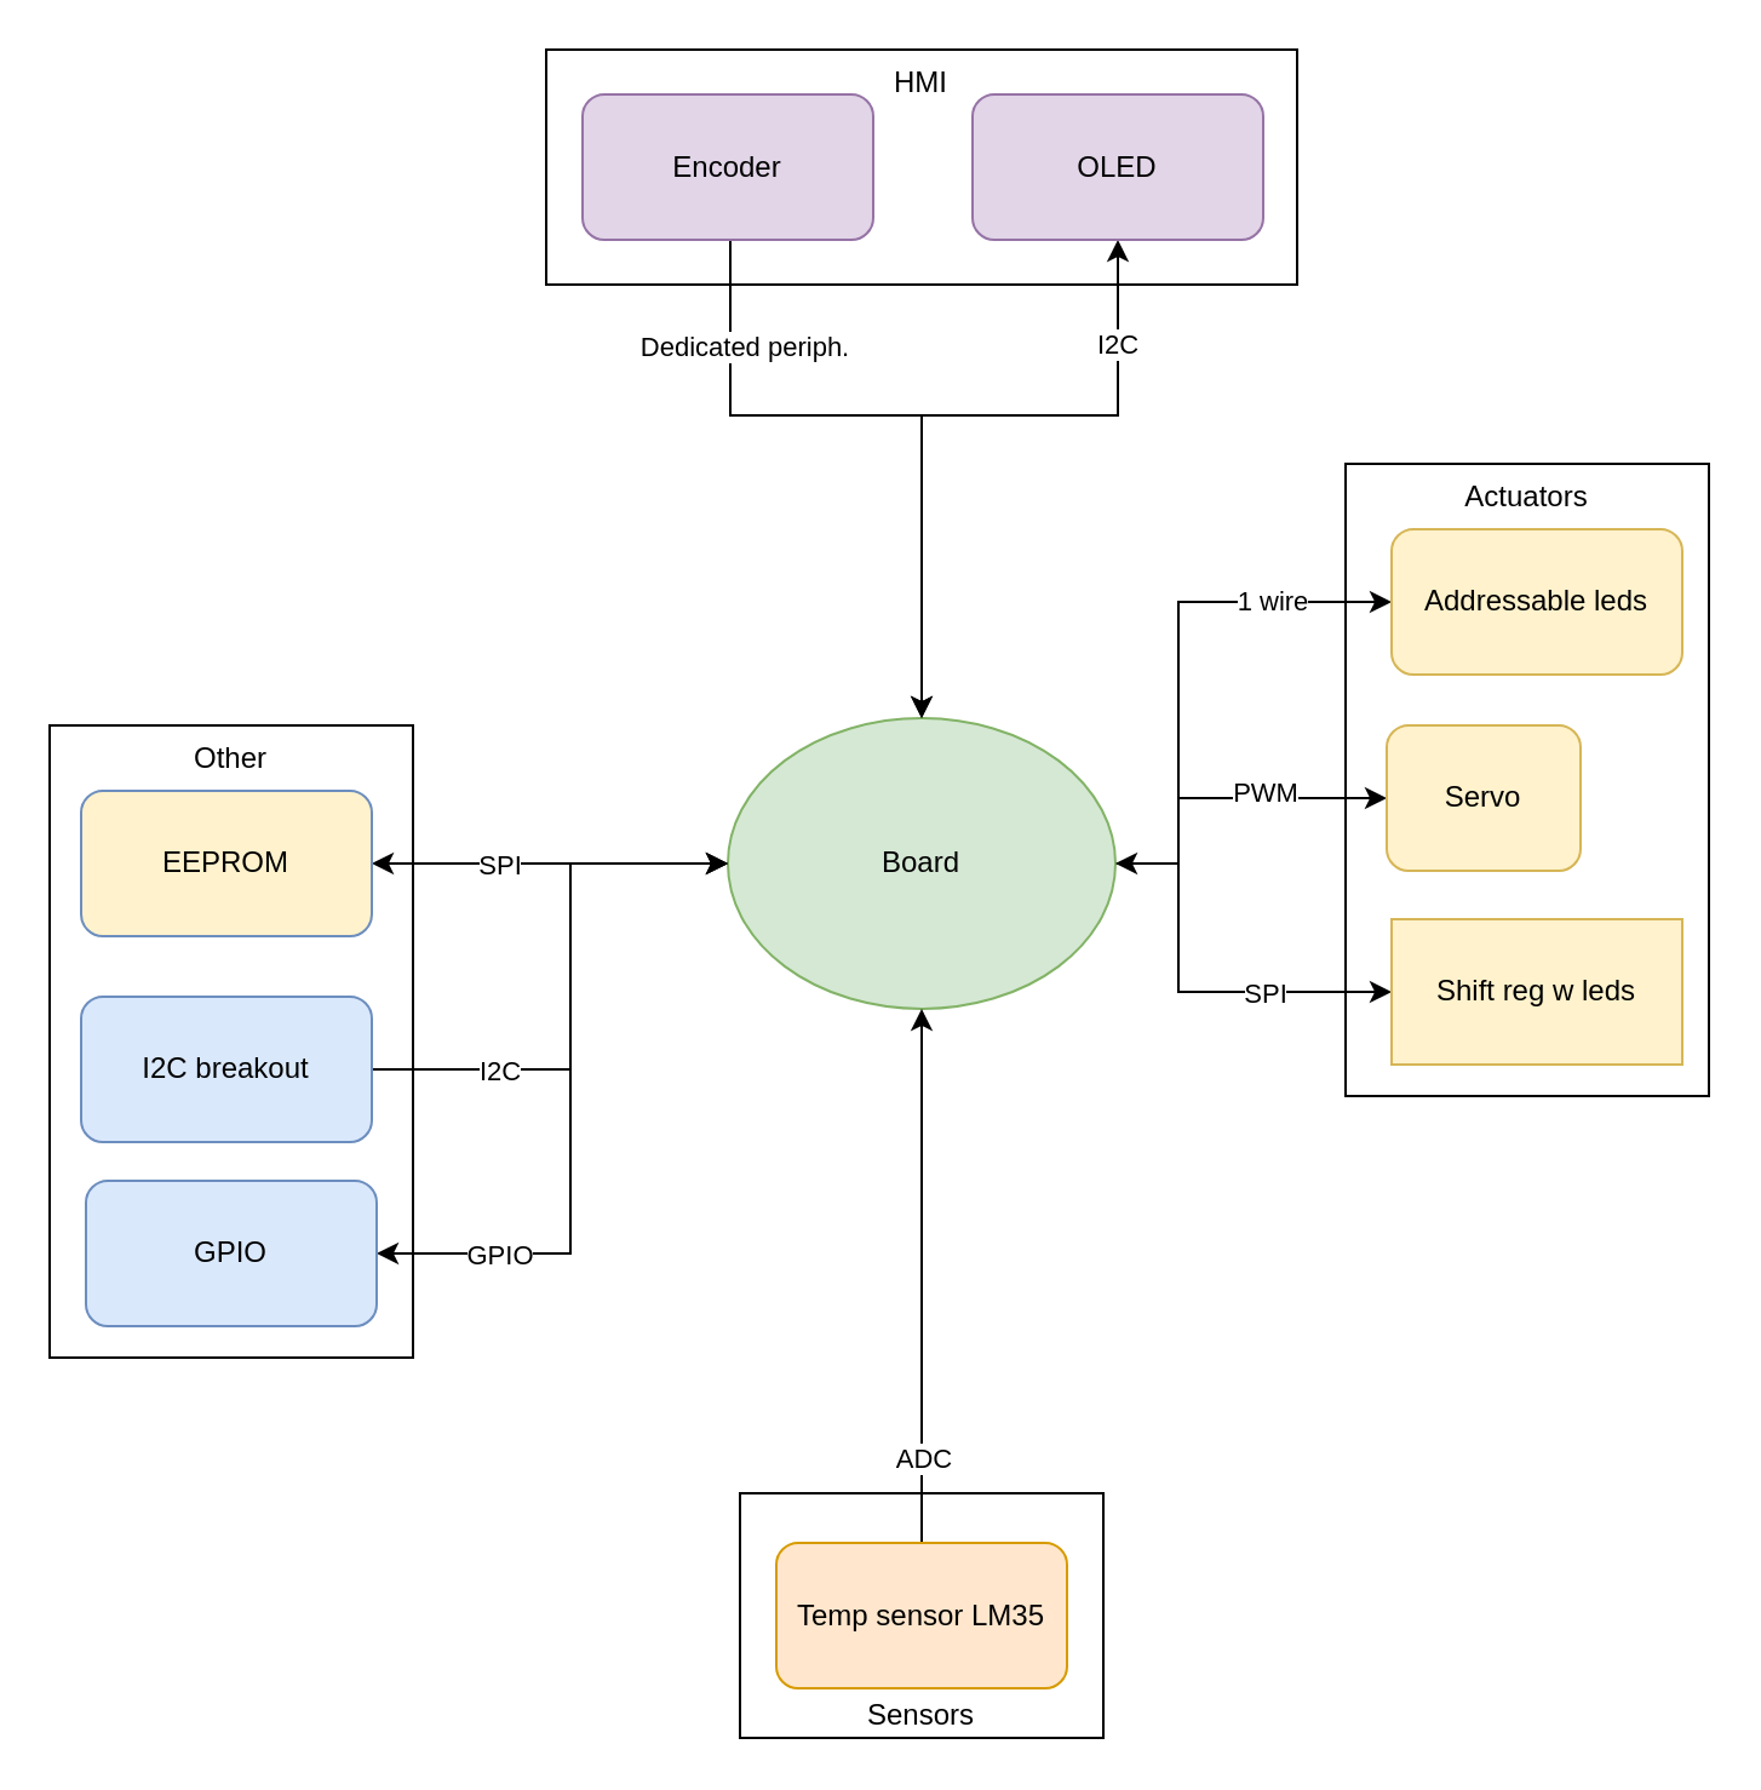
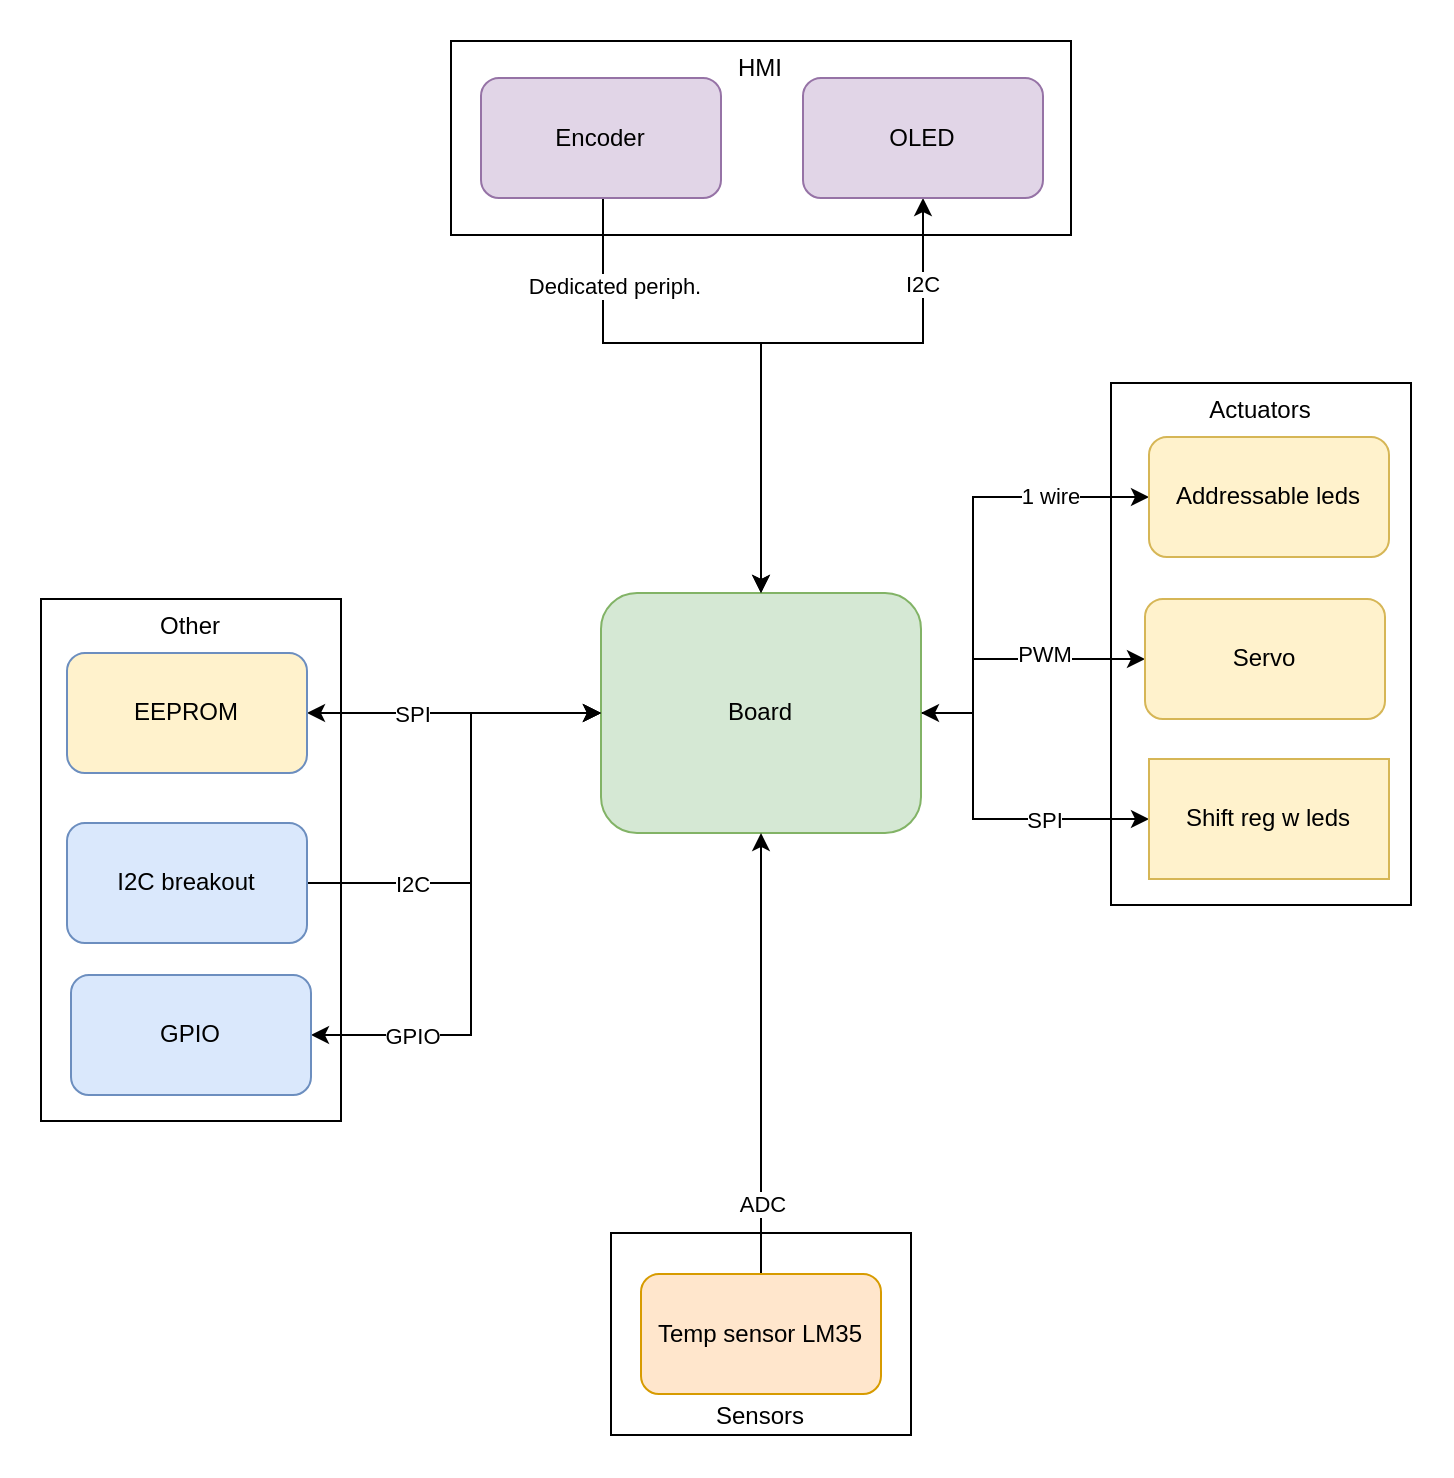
  <mxCell id="0" />
  <mxCell id="1" parent="0" />
  <mxCell id="2" value="HMI" style="rounded=0;whiteSpace=wrap;html=1;verticalAlign=top;" parent="1" vertex="1"><mxGeometry x="225" y="20" width="310" height="97" as="geometry" /></mxCell>
  <mxCell id="3" value="Sensors" style="rounded=0;whiteSpace=wrap;html=1;verticalAlign=bottom;" parent="1" vertex="1"><mxGeometry x="305" y="616" width="150" height="101" as="geometry" /></mxCell>
  <mxCell id="4" value="Actuators" style="rounded=0;whiteSpace=wrap;html=1;verticalAlign=top;" parent="1" vertex="1"><mxGeometry x="555" y="191" width="150" height="261" as="geometry" /></mxCell>
  <mxCell id="5" value="1 wire" style="edgeStyle=orthogonalEdgeStyle;rounded=0;orthogonalLoop=1;jettySize=auto;html=1;entryX=0;entryY=0.5;entryDx=0;entryDy=0;exitX=1;exitY=0.5;exitDx=0;exitDy=0;" parent="1" source="10" target="14" edge="1"><mxGeometry x="0.559" relative="1" as="geometry"><Array as="points"><mxPoint x="486" y="356" /><mxPoint x="486" y="248" /></Array><mxPoint as="offset" /><mxPoint x="550" y="266" as="targetPoint" /></mxGeometry></mxCell>
  <mxCell id="6" style="edgeStyle=orthogonalEdgeStyle;rounded=0;orthogonalLoop=1;jettySize=auto;html=1;exitX=1;exitY=0.5;exitDx=0;exitDy=0;entryX=0;entryY=0.5;entryDx=0;entryDy=0;" parent="1" source="10" target="32" edge="1"><mxGeometry relative="1" as="geometry"><Array as="points"><mxPoint x="486" y="356" /><mxPoint x="486" y="329" /></Array><mxPoint x="609" y="329" as="targetPoint" /></mxGeometry></mxCell>
  <mxCell id="7" value="PWM" style="edgeLabel;html=1;align=center;verticalAlign=middle;resizable=0;points=[];" vertex="1" connectable="0" parent="6"><mxGeometry x="0.19" y="3" relative="1" as="geometry"><mxPoint x="5" as="offset" /></mxGeometry></mxCell>
  <mxCell id="8" style="edgeStyle=orthogonalEdgeStyle;rounded=0;orthogonalLoop=1;jettySize=auto;html=1;exitX=0;exitY=0.5;exitDx=0;exitDy=0;entryX=1;entryY=0.5;entryDx=0;entryDy=0;" edge="1" parent="1" source="10" target="35"><mxGeometry relative="1" as="geometry"><Array as="points"><mxPoint x="235" y="356" /><mxPoint x="235" y="441" /></Array></mxGeometry></mxCell>
  <mxCell id="9" style="edgeStyle=orthogonalEdgeStyle;rounded=0;orthogonalLoop=1;jettySize=auto;html=1;exitX=0;exitY=0.5;exitDx=0;exitDy=0;entryX=1;entryY=0.5;entryDx=0;entryDy=0;" edge="1" parent="1" source="10" target="35"><mxGeometry relative="1" as="geometry"><Array as="points"><mxPoint x="235" y="356" /><mxPoint x="235" y="441" /></Array></mxGeometry></mxCell>
- <mxCell id="10" value="Board" style="ellipse;whiteSpace=wrap;html=1;fillColor=#d5e8d4;strokeColor=#82b366;" parent="1" vertex="1"><mxGeometry x="300" y="296" width="160" height="120" as="geometry" /></mxCell>
+ <mxCell id="10" value="Board" style="rounded=1;whiteSpace=wrap;html=1;fillColor=#d5e8d4;strokeColor=#82b366;" parent="1" vertex="1"><mxGeometry x="300" y="296" width="160" height="120" as="geometry" /></mxCell>
  <mxCell id="11" style="edgeStyle=orthogonalEdgeStyle;rounded=0;orthogonalLoop=1;jettySize=auto;html=1;exitX=0.5;exitY=0;exitDx=0;exitDy=0;entryX=0.5;entryY=1;entryDx=0;entryDy=0;" parent="1" source="13" target="10" edge="1"><mxGeometry relative="1" as="geometry"><Array as="points"><mxPoint x="380" y="611" /><mxPoint x="380" y="611" /></Array></mxGeometry></mxCell>
  <mxCell id="12" value="ADC" style="edgeLabel;html=1;align=center;verticalAlign=middle;resizable=0;points=[];" parent="11" vertex="1" connectable="0"><mxGeometry x="-0.79" relative="1" as="geometry"><mxPoint y="-12" as="offset" /></mxGeometry></mxCell>
  <mxCell id="13" value="Temp sensor LM35" style="whiteSpace=wrap;html=1;rounded=1;fillColor=#ffe6cc;strokeColor=#d79b00;" parent="1" vertex="1"><mxGeometry x="320" y="636.5" width="120" height="60" as="geometry" /></mxCell>
  <mxCell id="14" value="Addressable leds" style="whiteSpace=wrap;html=1;rounded=1;fillColor=#fff2cc;strokeColor=#d6b656;" parent="1" vertex="1"><mxGeometry x="574" y="218" width="120" height="60" as="geometry" /></mxCell>
  <mxCell id="15" style="edgeStyle=orthogonalEdgeStyle;rounded=0;orthogonalLoop=1;jettySize=auto;html=1;exitX=0.5;exitY=1;exitDx=0;exitDy=0;entryX=0.5;entryY=0;entryDx=0;entryDy=0;startArrow=classic;startFill=1;" parent="1" source="17" target="10" edge="1"><mxGeometry relative="1" as="geometry"><Array as="points"><mxPoint x="461" y="171" /><mxPoint x="380" y="171" /></Array></mxGeometry></mxCell>
  <mxCell id="16" value="I2C" style="edgeLabel;html=1;align=center;verticalAlign=middle;resizable=0;points=[];" parent="15" vertex="1" connectable="0"><mxGeometry x="-0.33" y="-2" relative="1" as="geometry"><mxPoint x="20" y="-28" as="offset" /></mxGeometry></mxCell>
  <mxCell id="17" value="OLED" style="whiteSpace=wrap;html=1;rounded=1;fillColor=#e1d5e7;strokeColor=#9673a6;" parent="1" vertex="1"><mxGeometry x="401" y="38.5" width="120" height="60" as="geometry" /></mxCell>
  <mxCell id="18" style="edgeStyle=orthogonalEdgeStyle;rounded=0;orthogonalLoop=1;jettySize=auto;html=1;exitX=0.5;exitY=1;exitDx=0;exitDy=0;entryX=0.5;entryY=0;entryDx=0;entryDy=0;" parent="1" source="20" target="10" edge="1"><mxGeometry relative="1" as="geometry"><Array as="points"><mxPoint x="301" y="99" /><mxPoint x="301" y="171" /><mxPoint x="380" y="171" /></Array></mxGeometry></mxCell>
  <mxCell id="19" value="Dedicated periph." style="edgeLabel;html=1;align=center;verticalAlign=middle;resizable=0;points=[];" parent="18" vertex="1" connectable="0"><mxGeometry x="-0.579" relative="1" as="geometry"><mxPoint x="5" y="-13" as="offset" /></mxGeometry></mxCell>
  <mxCell id="20" value="Encoder" style="whiteSpace=wrap;html=1;rounded=1;fillColor=#e1d5e7;strokeColor=#9673a6;" parent="1" vertex="1"><mxGeometry x="240" y="38.5" width="120" height="60" as="geometry" /></mxCell>
  <mxCell id="21" style="edgeStyle=orthogonalEdgeStyle;rounded=0;orthogonalLoop=1;jettySize=auto;html=1;exitX=0;exitY=0.5;exitDx=0;exitDy=0;entryX=1;entryY=0.5;entryDx=0;entryDy=0;startArrow=classic;startFill=1;" parent="1" source="23" target="10" edge="1"><mxGeometry relative="1" as="geometry"><Array as="points"><mxPoint x="486" y="409" /><mxPoint x="486" y="356" /></Array></mxGeometry></mxCell>
  <mxCell id="22" value="SPI" style="edgeLabel;html=1;align=center;verticalAlign=middle;resizable=0;points=[];" parent="21" vertex="1" connectable="0"><mxGeometry x="-0.354" y="-3" relative="1" as="geometry"><mxPoint x="1" y="3" as="offset" /></mxGeometry></mxCell>
  <mxCell id="23" value="Shift reg w leds" style="whiteSpace=wrap;html=1;fillColor=#fff2cc;strokeColor=#d6b656;rounded=0;" parent="1" vertex="1"><mxGeometry x="574" y="379" width="120" height="60" as="geometry" /></mxCell>
  <mxCell id="24" value="Other" style="rounded=0;whiteSpace=wrap;html=1;verticalAlign=top;" parent="1" vertex="1"><mxGeometry x="20" y="299" width="150" height="261" as="geometry" /></mxCell>
  <mxCell id="25" style="edgeStyle=orthogonalEdgeStyle;rounded=0;orthogonalLoop=1;jettySize=auto;html=1;exitX=1;exitY=0.5;exitDx=0;exitDy=0;entryX=0;entryY=0.5;entryDx=0;entryDy=0;startArrow=classic;startFill=1;" parent="1" source="27" target="10" edge="1"><mxGeometry relative="1" as="geometry"><Array as="points"><mxPoint x="263" y="356" /><mxPoint x="263" y="356" /></Array></mxGeometry></mxCell>
  <mxCell id="26" value="SPI" style="edgeLabel;html=1;align=center;verticalAlign=middle;resizable=0;points=[];" parent="25" vertex="1" connectable="0"><mxGeometry x="-0.573" y="-1" relative="1" as="geometry"><mxPoint x="21" y="-1" as="offset" /></mxGeometry></mxCell>
  <mxCell id="27" value="EEPROM" style="whiteSpace=wrap;html=1;rounded=1;fillColor=#fff2cc;strokeColor=#6c8ebf;" parent="1" vertex="1"><mxGeometry x="33" y="326" width="120" height="60" as="geometry" /></mxCell>
  <mxCell id="28" value="SPI" style="edgeLabel;html=1;align=center;verticalAlign=middle;resizable=0;points=[];" parent="1" vertex="1" connectable="0"><mxGeometry x="54.552" y="541.444" as="geometry" /></mxCell>
  <mxCell id="29" style="edgeStyle=orthogonalEdgeStyle;rounded=0;orthogonalLoop=1;jettySize=auto;html=1;exitX=1;exitY=0.5;exitDx=0;exitDy=0;entryX=0;entryY=0.5;entryDx=0;entryDy=0;startArrow=classic;startFill=1;" parent="1" source="31" target="10" edge="1"><mxGeometry relative="1" as="geometry"><Array as="points"><mxPoint x="235" y="517" /><mxPoint x="235" y="356" /></Array></mxGeometry></mxCell>
  <mxCell id="30" value="GPIO" style="edgeLabel;html=1;align=center;verticalAlign=middle;resizable=0;points=[];" parent="29" vertex="1" connectable="0"><mxGeometry x="-0.735" y="-2" relative="1" as="geometry"><mxPoint x="9" y="-2" as="offset" /></mxGeometry></mxCell>
  <mxCell id="31" value="GPIO" style="whiteSpace=wrap;html=1;rounded=1;fillColor=#dae8fc;strokeColor=#6c8ebf;" parent="1" vertex="1"><mxGeometry x="35" y="487" width="120" height="60" as="geometry" /></mxCell>
- <mxCell id="32" value="Servo" style="whiteSpace=wrap;html=1;rounded=1;fillColor=#fff2cc;strokeColor=#d6b656;" vertex="1" parent="1"><mxGeometry x="572" y="299" width="80" height="60" as="geometry" /></mxCell>
+ <mxCell id="32" value="Servo" style="whiteSpace=wrap;html=1;rounded=1;fillColor=#fff2cc;strokeColor=#d6b656;" vertex="1" parent="1"><mxGeometry x="572" y="299" width="120" height="60" as="geometry" /></mxCell>
  <mxCell id="33" style="edgeStyle=orthogonalEdgeStyle;rounded=0;orthogonalLoop=1;jettySize=auto;html=1;exitX=1;exitY=0.5;exitDx=0;exitDy=0;entryX=0;entryY=0.5;entryDx=0;entryDy=0;" edge="1" parent="1" source="35" target="10"><mxGeometry relative="1" as="geometry"><Array as="points"><mxPoint x="235" y="441" /><mxPoint x="235" y="356" /></Array></mxGeometry></mxCell>
  <mxCell id="34" value="I2C" style="edgeLabel;html=1;align=center;verticalAlign=middle;resizable=0;points=[];" vertex="1" connectable="0" parent="33"><mxGeometry x="-0.63" relative="1" as="geometry"><mxPoint x="9" as="offset" /></mxGeometry></mxCell>
  <mxCell id="35" value="I2C breakout" style="whiteSpace=wrap;html=1;rounded=1;fillColor=#dae8fc;strokeColor=#6c8ebf;" vertex="1" parent="1"><mxGeometry x="33" y="411" width="120" height="60" as="geometry" /></mxCell>
